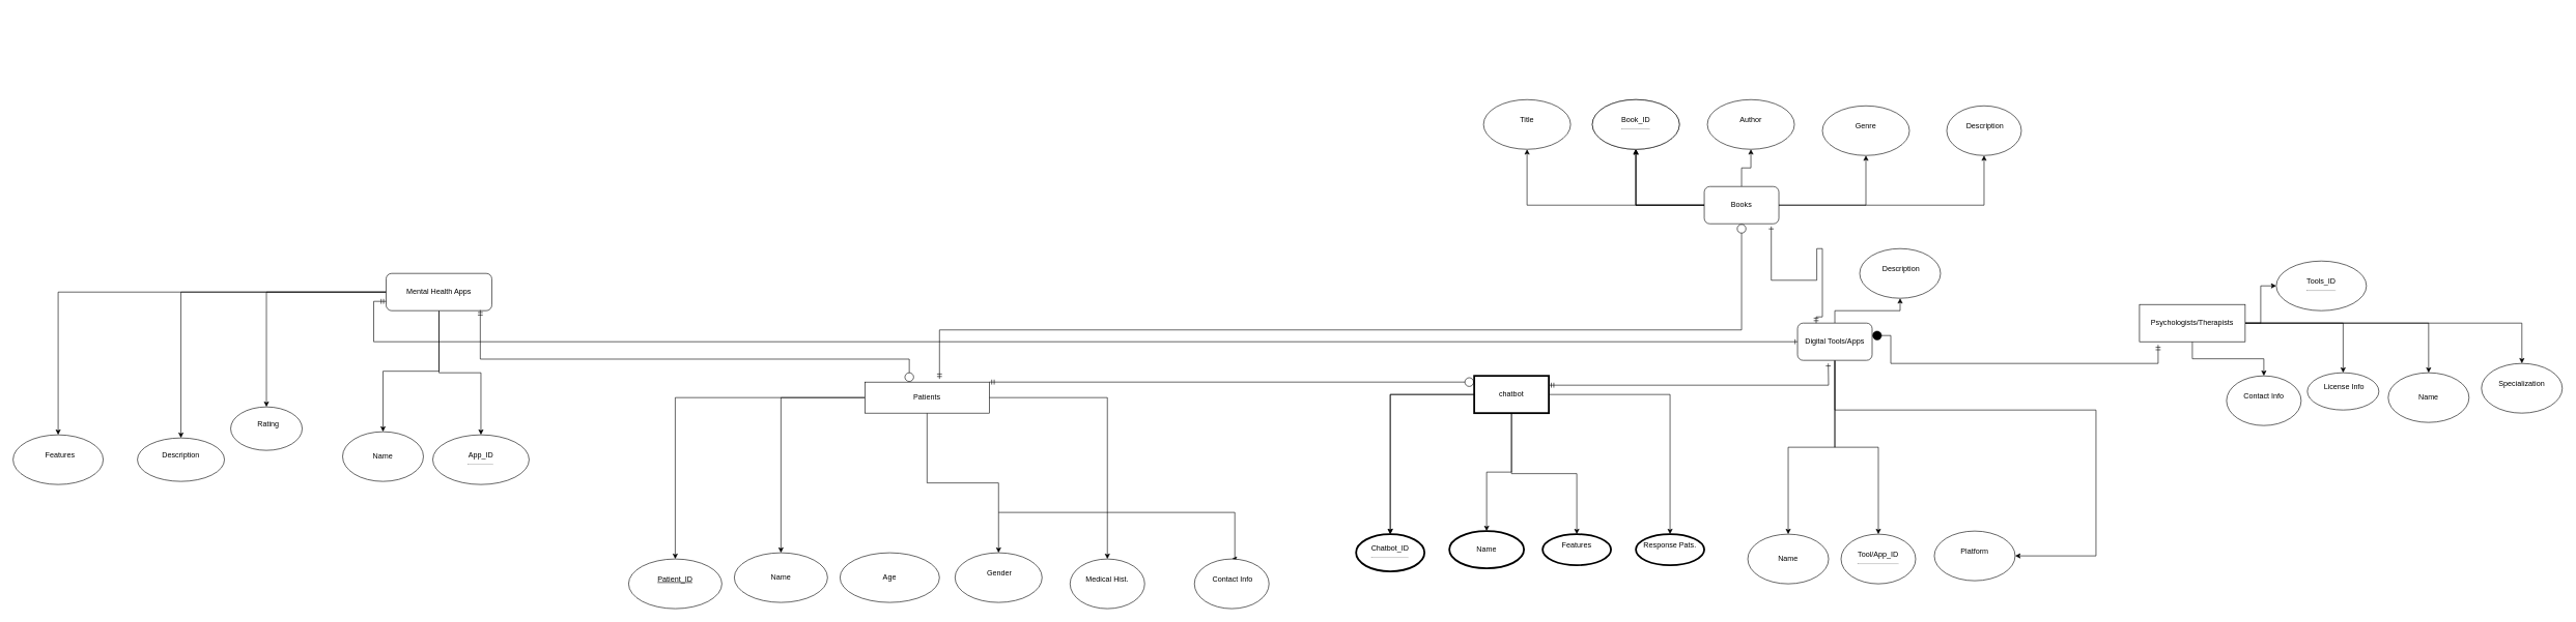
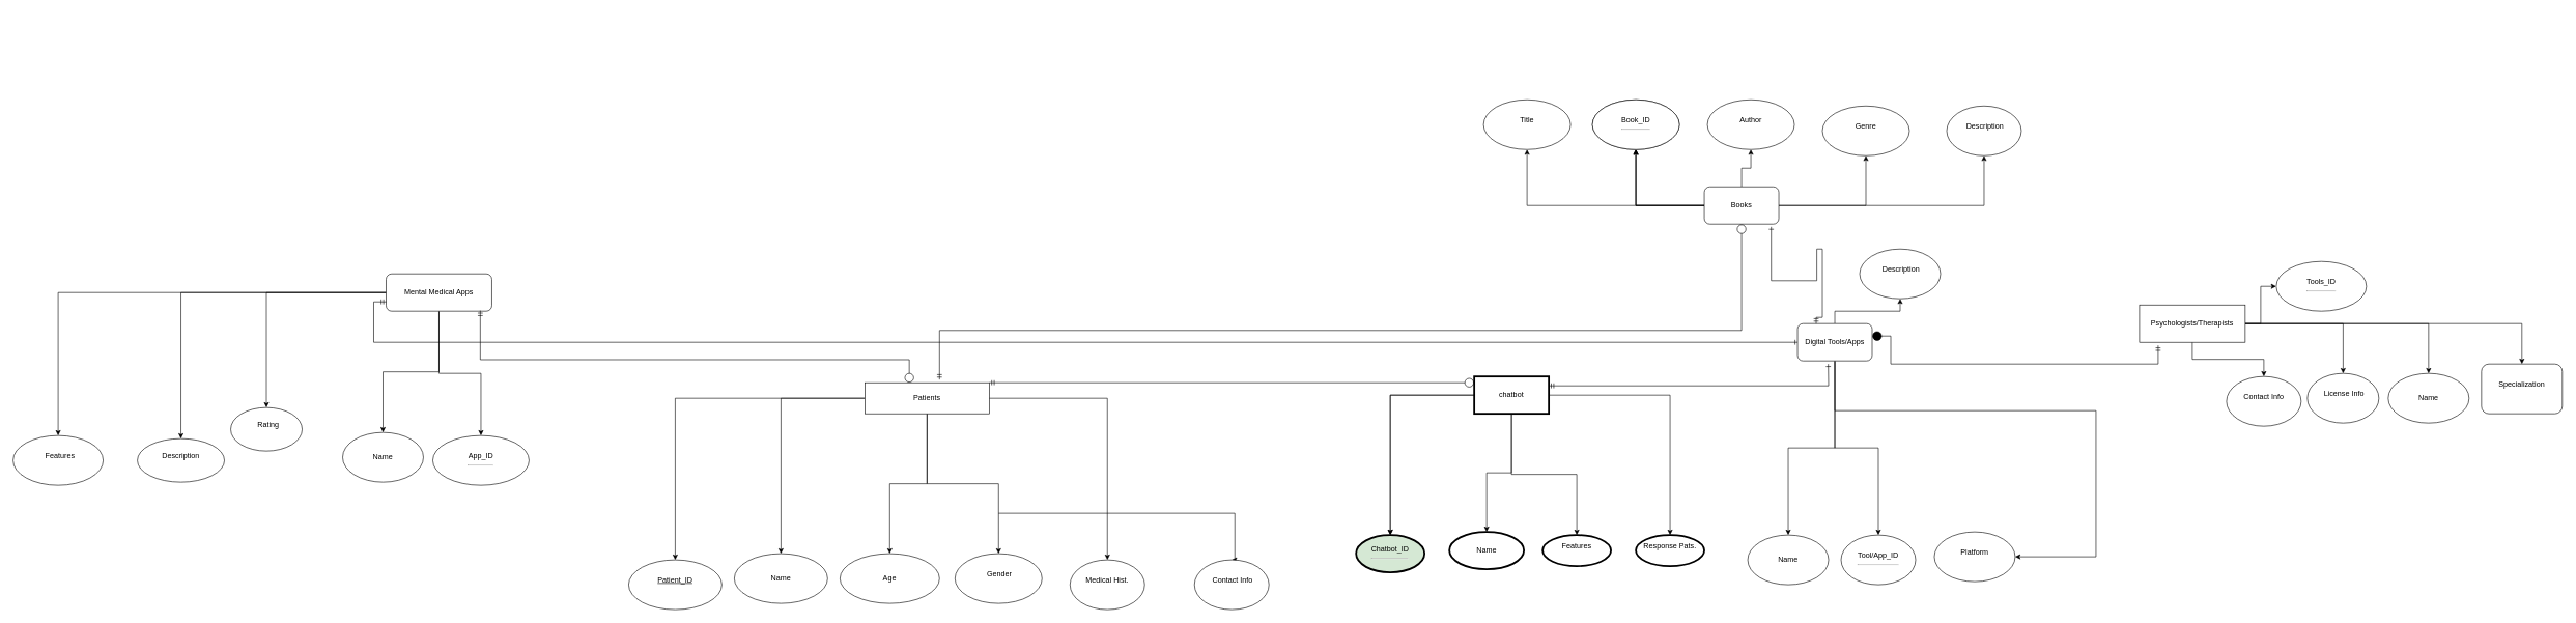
  <mxCell id="0" />
  <mxCell id="1" parent="0" />
  <mxCell id="2" value="" style="edgeStyle=orthogonalEdgeStyle;rounded=0;orthogonalLoop=1;jettySize=auto;html=1;" edge="1" parent="1" source="7" target="8"><mxGeometry relative="1" as="geometry" /></mxCell>
  <mxCell id="3" value="" style="edgeStyle=orthogonalEdgeStyle;rounded=0;orthogonalLoop=1;jettySize=auto;html=1;" edge="1" parent="1" source="7" target="9"><mxGeometry relative="1" as="geometry" /></mxCell>
  <mxCell id="4" value="" style="edgeStyle=orthogonalEdgeStyle;rounded=0;orthogonalLoop=1;jettySize=auto;html=1;" edge="1" parent="1" source="7" target="10"><mxGeometry relative="1" as="geometry" /></mxCell>
+ <mxCell id="5" value="" style="edgeStyle=orthogonalEdgeStyle;rounded=0;orthogonalLoop=1;jettySize=auto;html=1;" edge="1" parent="1" source="7" target="11"><mxGeometry relative="1" as="geometry" /></mxCell>
  <mxCell id="6" value="" style="edgeStyle=orthogonalEdgeStyle;rounded=0;orthogonalLoop=1;jettySize=auto;html=1;" edge="1" parent="1" source="7" target="62"><mxGeometry relative="1" as="geometry" /></mxCell>
  <mxCell id="7" value="Patients" style="rounded=0;whiteSpace=wrap;html=1;" vertex="1" parent="1"><mxGeometry x="1390" y="615" width="200" height="50" as="geometry" /></mxCell>
  <mxCell id="8" value="&lt;div&gt;&lt;u&gt;Patient_ID&lt;/u&gt;&lt;/div&gt;&lt;div&gt;&lt;br&gt;&lt;/div&gt;" style="ellipse;whiteSpace=wrap;html=1;rounded=0;" vertex="1" parent="1"><mxGeometry x="1010" y="900" width="150" height="80" as="geometry" /></mxCell>
  <mxCell id="9" value="Name" style="ellipse;whiteSpace=wrap;html=1;rounded=0;" vertex="1" parent="1"><mxGeometry x="1180" y="890" width="150" height="80" as="geometry" /></mxCell>
  <mxCell id="10" value="&lt;div&gt;&amp;nbsp;Gender&lt;/div&gt;&lt;div&gt;&lt;br&gt;&lt;/div&gt;" style="ellipse;whiteSpace=wrap;html=1;rounded=0;" vertex="1" parent="1"><mxGeometry x="1535" y="890" width="140" height="80" as="geometry" /></mxCell>
  <mxCell id="11" value="Age" style="ellipse;whiteSpace=wrap;html=1;rounded=0;" vertex="1" parent="1"><mxGeometry x="1350" y="890" width="160" height="80" as="geometry" /></mxCell>
  <mxCell id="12" value="" style="edgeStyle=orthogonalEdgeStyle;rounded=0;orthogonalLoop=1;jettySize=auto;html=1;" edge="1" parent="1" source="17" target="18"><mxGeometry relative="1" as="geometry" /></mxCell>
  <mxCell id="13" value="" style="edgeStyle=orthogonalEdgeStyle;rounded=0;orthogonalLoop=1;jettySize=auto;html=1;" edge="1" parent="1" source="17" target="19"><mxGeometry relative="1" as="geometry" /></mxCell>
  <mxCell id="14" value="" style="edgeStyle=orthogonalEdgeStyle;rounded=0;orthogonalLoop=1;jettySize=auto;html=1;" edge="1" parent="1" source="17" target="70"><mxGeometry relative="1" as="geometry" /></mxCell>
  <mxCell id="15" value="" style="edgeStyle=orthogonalEdgeStyle;rounded=0;orthogonalLoop=1;jettySize=auto;html=1;" edge="1" parent="1" source="17" target="71"><mxGeometry relative="1" as="geometry" /></mxCell>
  <mxCell id="16" value="" style="edgeStyle=orthogonalEdgeStyle;rounded=0;orthogonalLoop=1;jettySize=auto;html=1;" edge="1" parent="1" source="17" target="72"><mxGeometry relative="1" as="geometry" /></mxCell>
  <mxCell id="17" value="Psychologists/Therapists" style="rounded=0;whiteSpace=wrap;html=1;" vertex="1" parent="1"><mxGeometry x="3440" y="490" width="170" height="60" as="geometry" /></mxCell>
  <mxCell id="18" value="Name" style="ellipse;whiteSpace=wrap;html=1;rounded=0;" vertex="1" parent="1"><mxGeometry x="3840" y="600" width="130" height="80" as="geometry" /></mxCell>
  <mxCell id="19" value="&lt;div&gt;Contact Info&lt;/div&gt;&lt;div&gt;&lt;br&gt;&lt;/div&gt;" style="ellipse;whiteSpace=wrap;html=1;rounded=0;" vertex="1" parent="1"><mxGeometry x="3580" y="605" width="120" height="80" as="geometry" /></mxCell>
  <mxCell id="20" value="" style="edgeStyle=orthogonalEdgeStyle;rounded=0;orthogonalLoop=1;jettySize=auto;html=1;" edge="1" parent="1" source="24" target="25"><mxGeometry relative="1" as="geometry" /></mxCell>
  <mxCell id="21" value="" style="edgeStyle=orthogonalEdgeStyle;rounded=0;orthogonalLoop=1;jettySize=auto;html=1;" edge="1" parent="1" source="24" target="26"><mxGeometry relative="1" as="geometry" /></mxCell>
  <mxCell id="22" value="" style="edgeStyle=orthogonalEdgeStyle;rounded=0;orthogonalLoop=1;jettySize=auto;html=1;" edge="1" parent="1" source="24" target="27"><mxGeometry relative="1" as="geometry" /></mxCell>
  <mxCell id="23" value="" style="edgeStyle=orthogonalEdgeStyle;rounded=0;orthogonalLoop=1;jettySize=auto;html=1;" edge="1" parent="1" source="24" target="28"><mxGeometry relative="1" as="geometry"><Array as="points"><mxPoint x="3370" y="660" /></Array></mxGeometry></mxCell>
  <mxCell id="24" value="Digital Tools/Apps" style="rounded=1;whiteSpace=wrap;html=1;" vertex="1" parent="1"><mxGeometry x="2890" y="520" width="120" height="60" as="geometry" /></mxCell>
  <mxCell id="25" value="&lt;div&gt;Tool/App_ID&lt;/div&gt;&lt;div&gt;&lt;hr&gt;&lt;/div&gt;" style="ellipse;whiteSpace=wrap;html=1;rounded=1;" vertex="1" parent="1"><mxGeometry x="2960" y="860" width="120" height="80" as="geometry" /></mxCell>
  <mxCell id="26" value="Name" style="ellipse;whiteSpace=wrap;html=1;rounded=1;" vertex="1" parent="1"><mxGeometry x="2810" y="860" width="130" height="80" as="geometry" /></mxCell>
  <mxCell id="27" value="&lt;div&gt;&amp;nbsp;Description&lt;/div&gt;&lt;div&gt;&lt;br&gt;&lt;/div&gt;" style="ellipse;whiteSpace=wrap;html=1;rounded=1;" vertex="1" parent="1"><mxGeometry x="2990" y="400" width="130" height="80" as="geometry" /></mxCell>
  <mxCell id="28" value="&lt;div&gt;Platform&lt;/div&gt;&lt;div&gt;&lt;br&gt;&lt;/div&gt;" style="ellipse;whiteSpace=wrap;html=1;rounded=1;" vertex="1" parent="1"><mxGeometry x="3110" y="855" width="130" height="80" as="geometry" /></mxCell>
  <mxCell id="29" value="" style="edgeStyle=orthogonalEdgeStyle;rounded=0;orthogonalLoop=1;jettySize=auto;html=1;" edge="1" parent="1" source="34" target="35"><mxGeometry relative="1" as="geometry" /></mxCell>
  <mxCell id="30" value="" style="edgeStyle=orthogonalEdgeStyle;rounded=0;orthogonalLoop=1;jettySize=auto;html=1;" edge="1" parent="1" source="34" target="36"><mxGeometry relative="1" as="geometry" /></mxCell>
  <mxCell id="31" value="" style="edgeStyle=orthogonalEdgeStyle;rounded=0;orthogonalLoop=1;jettySize=auto;html=1;" edge="1" parent="1" source="34" target="37"><mxGeometry relative="1" as="geometry" /></mxCell>
  <mxCell id="32" value="" style="edgeStyle=orthogonalEdgeStyle;rounded=0;orthogonalLoop=1;jettySize=auto;html=1;" edge="1" parent="1" source="34" target="67"><mxGeometry relative="1" as="geometry" /></mxCell>
  <mxCell id="33" value="" style="edgeStyle=orthogonalEdgeStyle;rounded=0;orthogonalLoop=1;jettySize=auto;html=1;" edge="1" parent="1" source="34" target="68"><mxGeometry relative="1" as="geometry" /></mxCell>
- <mxCell id="34" value="Mental Health Apps" style="rounded=1;whiteSpace=wrap;html=1;" vertex="1" parent="1"><mxGeometry x="620" y="440" width="170" height="60" as="geometry" /></mxCell>
+ <mxCell id="34" value="Mental Medical Apps" style="rounded=1;whiteSpace=wrap;html=1;" vertex="1" parent="1"><mxGeometry x="620" y="440" width="170" height="60" as="geometry" /></mxCell>
  <mxCell id="35" value="&lt;p style=&quot;line-height: 230%;&quot;&gt;Name&lt;/p&gt;" style="ellipse;whiteSpace=wrap;html=1;rounded=1;" vertex="1" parent="1"><mxGeometry x="550" y="695" width="130" height="80" as="geometry" /></mxCell>
  <mxCell id="36" value="&lt;div&gt;Description&lt;/div&gt;&lt;div&gt;&lt;br&gt;&lt;/div&gt;" style="ellipse;whiteSpace=wrap;html=1;rounded=1;" vertex="1" parent="1"><mxGeometry x="220" y="705" width="140" height="70" as="geometry" /></mxCell>
  <mxCell id="37" value="&lt;div&gt;&amp;nbsp; Rating&lt;/div&gt;&lt;div&gt;&lt;br&gt;&lt;/div&gt;" style="ellipse;whiteSpace=wrap;html=1;rounded=1;" vertex="1" parent="1"><mxGeometry x="370" y="655" width="115" height="70" as="geometry" /></mxCell>
  <mxCell id="38" value="" style="edgeStyle=orthogonalEdgeStyle;rounded=0;orthogonalLoop=1;jettySize=auto;html=1;" edge="1" parent="1" source="45" target="46"><mxGeometry relative="1" as="geometry" /></mxCell>
  <mxCell id="39" value="" style="edgeStyle=orthogonalEdgeStyle;rounded=0;orthogonalLoop=1;jettySize=auto;html=1;" edge="1" parent="1" source="45" target="46"><mxGeometry relative="1" as="geometry" /></mxCell>
  <mxCell id="40" value="" style="edgeStyle=orthogonalEdgeStyle;rounded=0;orthogonalLoop=1;jettySize=auto;html=1;" edge="1" parent="1" source="45" target="47"><mxGeometry relative="1" as="geometry" /></mxCell>
  <mxCell id="41" value="" style="edgeStyle=orthogonalEdgeStyle;rounded=0;orthogonalLoop=1;jettySize=auto;html=1;" edge="1" parent="1" source="45" target="48"><mxGeometry relative="1" as="geometry" /></mxCell>
  <mxCell id="42" value="" style="edgeStyle=orthogonalEdgeStyle;rounded=0;orthogonalLoop=1;jettySize=auto;html=1;" edge="1" parent="1" source="45" target="49"><mxGeometry relative="1" as="geometry" /></mxCell>
  <mxCell id="43" value="" style="edgeStyle=orthogonalEdgeStyle;rounded=0;orthogonalLoop=1;jettySize=auto;html=1;" edge="1" parent="1" source="45" target="50"><mxGeometry relative="1" as="geometry" /></mxCell>
  <mxCell id="44" value="" style="edgeStyle=orthogonalEdgeStyle;rounded=0;orthogonalLoop=1;jettySize=auto;html=1;" edge="1" parent="1" source="45" target="51"><mxGeometry relative="1" as="geometry" /></mxCell>
  <mxCell id="45" value="Books" style="rounded=1;whiteSpace=wrap;html=1;" vertex="1" parent="1"><mxGeometry x="2740" y="300" width="120" height="60" as="geometry" /></mxCell>
  <mxCell id="46" value="" style="ellipse;whiteSpace=wrap;html=1;rounded=1;" vertex="1" parent="1"><mxGeometry x="2560" y="160" width="140" height="80" as="geometry" /></mxCell>
  <mxCell id="47" value="Book_ID&lt;hr&gt;" style="ellipse;whiteSpace=wrap;html=1;rounded=1;" vertex="1" parent="1"><mxGeometry x="2560" y="160" width="140" height="80" as="geometry" /></mxCell>
  <mxCell id="48" value="&lt;div&gt;Title&lt;/div&gt;&lt;div&gt;&lt;br&gt;&lt;/div&gt;" style="ellipse;whiteSpace=wrap;html=1;rounded=1;" vertex="1" parent="1"><mxGeometry x="2385" y="160" width="140" height="80" as="geometry" /></mxCell>
  <mxCell id="49" value="&lt;div&gt;Author&lt;/div&gt;&lt;div&gt;&lt;br&gt;&lt;/div&gt;" style="ellipse;whiteSpace=wrap;html=1;rounded=1;" vertex="1" parent="1"><mxGeometry x="2745" y="160" width="140" height="80" as="geometry" /></mxCell>
  <mxCell id="50" value="&lt;div&gt;Genre&lt;/div&gt;&lt;div&gt;&lt;br&gt;&lt;/div&gt;" style="ellipse;whiteSpace=wrap;html=1;rounded=1;" vertex="1" parent="1"><mxGeometry x="2930" y="170" width="140" height="80" as="geometry" /></mxCell>
  <mxCell id="51" value="&lt;div&gt;&amp;nbsp;Description&lt;/div&gt;&lt;div&gt;&lt;br&gt;&lt;/div&gt;" style="ellipse;whiteSpace=wrap;html=1;rounded=1;" vertex="1" parent="1"><mxGeometry x="3130" y="170" width="120" height="80" as="geometry" /></mxCell>
  <mxCell id="52" value="" style="edgeStyle=orthogonalEdgeStyle;rounded=0;orthogonalLoop=1;jettySize=auto;html=1;" edge="1" parent="1" source="57" target="58"><mxGeometry relative="1" as="geometry" /></mxCell>
  <mxCell id="53" value="" style="edgeStyle=orthogonalEdgeStyle;rounded=0;orthogonalLoop=1;jettySize=auto;html=1;" edge="1" parent="1" source="57" target="59"><mxGeometry relative="1" as="geometry" /></mxCell>
  <mxCell id="54" value="" style="edgeStyle=orthogonalEdgeStyle;rounded=0;orthogonalLoop=1;jettySize=auto;html=1;" edge="1" parent="1" source="57" target="58"><mxGeometry relative="1" as="geometry" /></mxCell>
  <mxCell id="55" value="" style="edgeStyle=orthogonalEdgeStyle;rounded=0;orthogonalLoop=1;jettySize=auto;html=1;" edge="1" parent="1" source="57" target="60"><mxGeometry relative="1" as="geometry" /></mxCell>
  <mxCell id="56" value="" style="edgeStyle=orthogonalEdgeStyle;rounded=0;orthogonalLoop=1;jettySize=auto;html=1;" edge="1" parent="1" source="57" target="61"><mxGeometry relative="1" as="geometry" /></mxCell>
  <mxCell id="57" value="chatbot" style="whiteSpace=wrap;html=1;strokeWidth=3;" vertex="1" parent="1"><mxGeometry x="2370" y="605" width="120" height="60" as="geometry" /></mxCell>
- <mxCell id="58" value="&lt;div&gt;Chatbot_ID&lt;/div&gt;&lt;div&gt;&lt;hr&gt;&lt;/div&gt;" style="ellipse;whiteSpace=wrap;html=1;strokeWidth=3;" vertex="1" parent="1"><mxGeometry x="2180" y="860" width="110" height="60" as="geometry" /></mxCell>
+ <mxCell id="58" value="&lt;div&gt;Chatbot_ID&lt;/div&gt;&lt;div&gt;&lt;hr&gt;&lt;/div&gt;" style="ellipse;whiteSpace=wrap;html=1;strokeWidth=3;fillColor=#d5e8d4;" vertex="1" parent="1"><mxGeometry x="2180" y="860" width="110" height="60" as="geometry" /></mxCell>
  <mxCell id="59" value="&lt;div&gt;Features&lt;/div&gt;&lt;div&gt;&lt;br&gt;&lt;/div&gt;" style="ellipse;whiteSpace=wrap;html=1;strokeWidth=3;" vertex="1" parent="1"><mxGeometry x="2480" y="860" width="110" height="50" as="geometry" /></mxCell>
  <mxCell id="60" value="Name" style="ellipse;whiteSpace=wrap;html=1;strokeWidth=3;" vertex="1" parent="1"><mxGeometry x="2330" y="855" width="120" height="60" as="geometry" /></mxCell>
  <mxCell id="61" value="&lt;div&gt;Response Pats.&lt;/div&gt;&lt;div&gt;&lt;br&gt;&lt;/div&gt;" style="ellipse;whiteSpace=wrap;html=1;strokeWidth=3;" vertex="1" parent="1"><mxGeometry x="2630" y="860" width="110" height="50" as="geometry" /></mxCell>
  <mxCell id="62" value="&lt;div style=&quot;border-color: var(--border-color);&quot;&gt;Medical Hist.&lt;/div&gt;&lt;div style=&quot;border-color: var(--border-color);&quot;&gt;&lt;br style=&quot;border-color: var(--border-color);&quot;&gt;&lt;/div&gt;" style="ellipse;whiteSpace=wrap;html=1;rounded=0;" vertex="1" parent="1"><mxGeometry x="1720" y="900" width="120" height="80" as="geometry" /></mxCell>
  <mxCell id="63" value="" style="endArrow=circle;html=1;rounded=0;startArrow=ERmandOne;startFill=0;endFill=0;" edge="1" parent="1"><mxGeometry width="50" height="50" relative="1" as="geometry"><mxPoint x="1590" y="615" as="sourcePoint" /><mxPoint x="2370" y="615" as="targetPoint" /></mxGeometry></mxCell>
  <mxCell id="64" value="" style="edgeStyle=orthogonalEdgeStyle;rounded=0;orthogonalLoop=1;jettySize=auto;html=1;entryX=0.5;entryY=0;entryDx=0;entryDy=0;" edge="1" parent="1" target="65"><mxGeometry relative="1" as="geometry"><mxPoint x="1605" y="825" as="sourcePoint" /><mxPoint x="1985" y="970" as="targetPoint" /><Array as="points"><mxPoint x="1985" y="825" /></Array></mxGeometry></mxCell>
  <mxCell id="65" value="&lt;div&gt;&amp;nbsp;Contact Info&lt;/div&gt;&lt;div&gt;&lt;br&gt;&lt;/div&gt;" style="ellipse;whiteSpace=wrap;html=1;rounded=0;" vertex="1" parent="1"><mxGeometry x="1920" y="900" width="120" height="80" as="geometry" /></mxCell>
  <mxCell id="66" value="" style="endArrow=circle;html=1;rounded=0;edgeStyle=orthogonalEdgeStyle;entryX=0.5;entryY=1;entryDx=0;entryDy=0;startArrow=ERmandOne;startFill=0;endFill=0;" edge="1" parent="1" target="45"><mxGeometry width="50" height="50" relative="1" as="geometry"><mxPoint x="1510" y="610" as="sourcePoint" /><mxPoint x="1800" y="480" as="targetPoint" /><Array as="points"><mxPoint x="1510" y="531" /><mxPoint x="2800" y="531" /></Array></mxGeometry></mxCell>
  <mxCell id="67" value="&lt;div style=&quot;border-color: var(--border-color);&quot;&gt;App_ID&lt;/div&gt;&lt;div style=&quot;border-color: var(--border-color);&quot;&gt;&lt;hr style=&quot;border-color: var(--border-color);&quot;&gt;&lt;/div&gt;" style="ellipse;whiteSpace=wrap;html=1;rounded=1;" vertex="1" parent="1"><mxGeometry x="695" y="700" width="155" height="80" as="geometry" /></mxCell>
  <mxCell id="68" value="&lt;div style=&quot;border-color: var(--border-color);&quot;&gt;&amp;nbsp; Features&lt;/div&gt;&lt;div style=&quot;border-color: var(--border-color);&quot;&gt;&lt;br style=&quot;border-color: var(--border-color);&quot;&gt;&lt;/div&gt;" style="ellipse;whiteSpace=wrap;html=1;rounded=1;" vertex="1" parent="1"><mxGeometry x="20" y="700" width="145" height="80" as="geometry" /></mxCell>
  <mxCell id="69" value="" style="endArrow=circle;html=1;rounded=0;edgeStyle=elbowEdgeStyle;elbow=vertical;exitX=0.891;exitY=1.017;exitDx=0;exitDy=0;exitPerimeter=0;startArrow=ERmandOne;startFill=0;endFill=0;entryX=0.357;entryY=0.04;entryDx=0;entryDy=0;entryPerimeter=0;" edge="1" parent="1"><mxGeometry width="50" height="50" relative="1" as="geometry"><mxPoint x="771.47" y="499.02" as="sourcePoint" /><mxPoint x="1461.4" y="615" as="targetPoint" /><Array as="points"><mxPoint x="1460" y="578" /></Array></mxGeometry></mxCell>
- <mxCell id="70" value="&lt;div style=&quot;border-color: var(--border-color);&quot;&gt;Specialization&lt;/div&gt;&lt;div style=&quot;border-color: var(--border-color);&quot;&gt;&lt;br style=&quot;border-color: var(--border-color);&quot;&gt;&lt;/div&gt;" style="ellipse;whiteSpace=wrap;html=1;rounded=0;" vertex="1" parent="1"><mxGeometry x="3990" y="585" width="130" height="80" as="geometry" /></mxCell>
- <mxCell id="71" value="&lt;div style=&quot;border-color: var(--border-color);&quot;&gt;&amp;nbsp;License Info&lt;/div&gt;&lt;div style=&quot;border-color: var(--border-color);&quot;&gt;&lt;br style=&quot;border-color: var(--border-color);&quot;&gt;&lt;/div&gt;" style="ellipse;whiteSpace=wrap;html=1;rounded=0;" vertex="1" parent="1"><mxGeometry x="3710" y="600" width="115" height="60" as="geometry" /></mxCell>
+ <mxCell id="70" value="&lt;div style=&quot;border-color: var(--border-color);&quot;&gt;Specialization&lt;/div&gt;&lt;div style=&quot;border-color: var(--border-color);&quot;&gt;&lt;br style=&quot;border-color: var(--border-color);&quot;&gt;&lt;/div&gt;" style="whiteSpace=wrap;html=1;rounded=1;" vertex="1" parent="1"><mxGeometry x="3990" y="585" width="130" height="80" as="geometry" /></mxCell>
+ <mxCell id="71" value="&lt;div style=&quot;border-color: var(--border-color);&quot;&gt;&amp;nbsp;License Info&lt;/div&gt;&lt;div style=&quot;border-color: var(--border-color);&quot;&gt;&lt;br style=&quot;border-color: var(--border-color);&quot;&gt;&lt;/div&gt;" style="ellipse;whiteSpace=wrap;html=1;rounded=0;" vertex="1" parent="1"><mxGeometry x="3710" y="600" width="115" height="80" as="geometry" /></mxCell>
  <mxCell id="72" value="&lt;div style=&quot;border-color: var(--border-color);&quot;&gt;&lt;div style=&quot;border-color: var(--border-color);&quot;&gt;Tools_ID&lt;/div&gt;&lt;/div&gt;&lt;div style=&quot;border-color: var(--border-color);&quot;&gt;&lt;hr style=&quot;border-color: var(--border-color);&quot;&gt;&lt;/div&gt;" style="ellipse;whiteSpace=wrap;html=1;rounded=0;" vertex="1" parent="1"><mxGeometry x="3660" y="420" width="145" height="80" as="geometry" /></mxCell>
  <mxCell id="73" value="" style="endArrow=ERmandOne;html=1;rounded=0;edgeStyle=orthogonalEdgeStyle;exitX=1;exitY=0.25;exitDx=0;exitDy=0;startArrow=circle;startFill=1;endFill=0;" edge="1" parent="1"><mxGeometry width="50" height="50" relative="1" as="geometry"><mxPoint x="3010" y="540" as="sourcePoint" /><mxPoint x="3470" y="555" as="targetPoint" /><Array as="points"><mxPoint x="3040" y="540" /><mxPoint x="3040" y="585" /><mxPoint x="3470" y="585" /></Array></mxGeometry></mxCell>
  <mxCell id="74" value="" style="endArrow=ERone;html=1;rounded=0;edgeStyle=orthogonalEdgeStyle;exitX=1;exitY=0.25;exitDx=0;exitDy=0;startArrow=ERmandOne;startFill=0;endFill=0;" edge="1" parent="1" source="57"><mxGeometry width="50" height="50" relative="1" as="geometry"><mxPoint x="2529.43" y="625" as="sourcePoint" /><mxPoint x="2939.43" y="585" as="targetPoint" /></mxGeometry></mxCell>
  <mxCell id="75" value="" style="endArrow=ERmandOne;html=1;rounded=0;edgeStyle=orthogonalEdgeStyle;exitX=0.898;exitY=1.071;exitDx=0;exitDy=0;exitPerimeter=0;entryX=0.25;entryY=0;entryDx=0;entryDy=0;startArrow=ERone;startFill=0;endFill=0;" edge="1" parent="1" source="45" target="24"><mxGeometry width="50" height="50" relative="1" as="geometry"><mxPoint x="2870" y="450" as="sourcePoint" /><mxPoint x="2920" y="400" as="targetPoint" /><Array as="points"><mxPoint x="2848" y="451" /><mxPoint x="2921" y="451" /><mxPoint x="2921" y="400" /><mxPoint x="2930" y="400" /><mxPoint x="2930" y="510" /><mxPoint x="2920" y="510" /></Array></mxGeometry></mxCell>
  <mxCell id="76" value="" style="endArrow=ERone;html=1;rounded=0;edgeStyle=elbowEdgeStyle;exitX=1;exitY=0.25;exitDx=0;exitDy=0;entryX=0;entryY=0.5;entryDx=0;entryDy=0;startArrow=ERmandOne;startFill=0;endFill=0;" edge="1" parent="1" target="24"><mxGeometry width="50" height="50" relative="1" as="geometry"><mxPoint x="620" y="485" as="sourcePoint" /><mxPoint x="2720" y="550" as="targetPoint" /><Array as="points"><mxPoint x="600" y="440" /><mxPoint x="810" y="20" /></Array></mxGeometry></mxCell>
